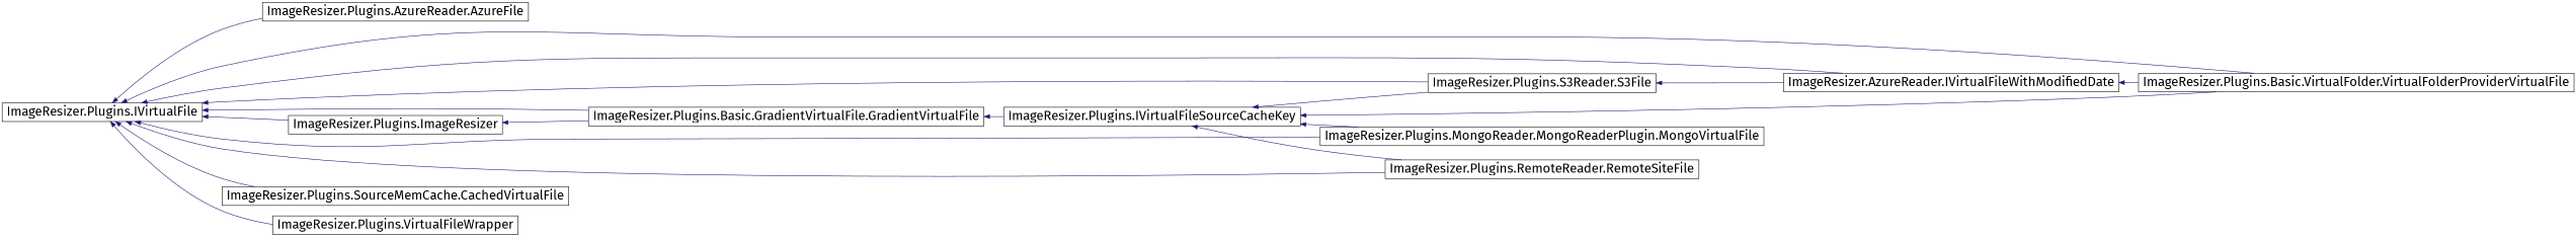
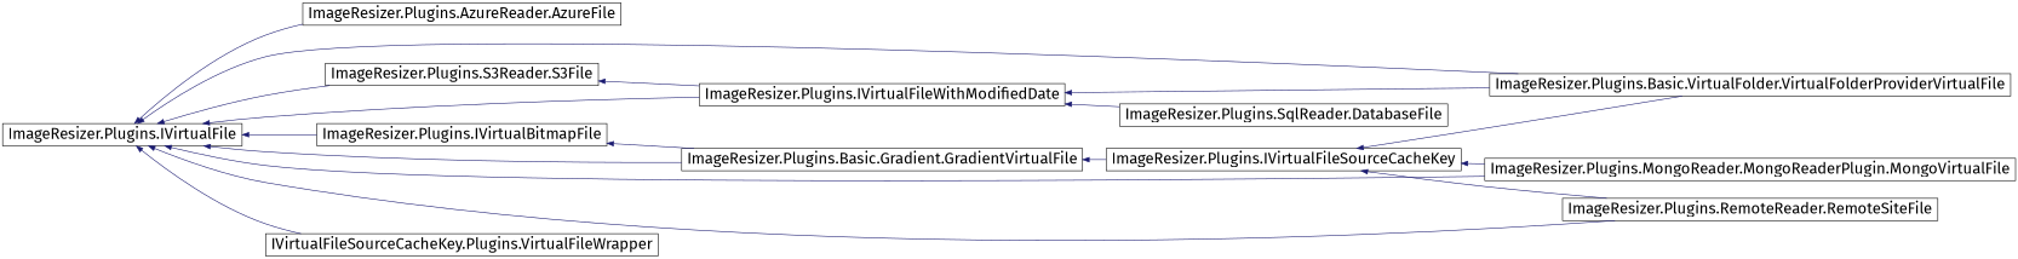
  digraph {
    fontname="Fira Sans"
    rankdir=LR
    node [color=black fillcolor=white fontname="Fira Sans" fontsize=24 shape=record style=filled]
    edge [color=midnightblue dir=back fontname="Fira Sans" fontsize=24 labelfontname=Helvetica labelfontsize=24 style=solid]
    n1 [height=0.2 label="ImageResizer.Plugins.IVirtualFile" width=0.4]
    n2 [height=0.2 label="ImageResizer.Plugins.AzureReader.AzureFile" width=0.4]
-   n3 [height=0.2 label="ImageResizer.Plugins.Basic.GradientVirtualFile.GradientVirtualFile" width=0.4]
+   n3 [height=0.2 label="ImageResizer.Plugins.Basic.Gradient.GradientVirtualFile" width=0.4]
    n4 [height=0.2 label="ImageResizer.Plugins.Basic.VirtualFolder.VirtualFolderProviderVirtualFile" width=0.4]
-   n5 [height=0.2 label="ImageResizer.Plugins.ImageResizer" width=0.4]
-   n6 [height=0.2 label="ImageResizer.AzureReader.IVirtualFileWithModifiedDate" width=0.4]
+   n5 [height=0.2 label="ImageResizer.Plugins.IVirtualBitmapFile" width=0.4]
+   n6 [height=0.2 label="ImageResizer.Plugins.IVirtualFileWithModifiedDate" width=0.4]
    n7 [height=0.2 label="ImageResizer.Plugins.S3Reader.S3File" width=0.4]
    n8 [height=0.2 label="ImageResizer.Plugins.MongoReader.MongoReaderPlugin.MongoVirtualFile" width=0.4]
    n9 [height=0.2 label="ImageResizer.Plugins.RemoteReader.RemoteSiteFile" width=0.4]
-   n10 [height=0.2 label="ImageResizer.Plugins.SourceMemCache.CachedVirtualFile" width=0.4]
-   n11 [height=0.2 label="ImageResizer.Plugins.VirtualFileWrapper" width=0.4]
+   n11 [height=0.2 label="IVirtualFileSourceCacheKey.Plugins.VirtualFileWrapper" width=0.4]
    n12 [height=0.2 label="ImageResizer.Plugins.IVirtualFileSourceCacheKey" width=0.4]
+   n13 [height=0.2 label="ImageResizer.Plugins.SqlReader.DatabaseFile" width=0.4]
    n1 -> n2
    n1 -> n3
    n1 -> n4
    n1 -> n5
    n1 -> n6
    n1 -> n7
    n1 -> n8
    n1 -> n9
-   n1 -> n10
    n1 -> n11
    n3 -> n12
    n5 -> n3
    n6 -> n4
+   n6 -> n13
    n7 -> n6
    n12 -> n4
-   n12 -> n7
    n12 -> n8
    n12 -> n9
  }
